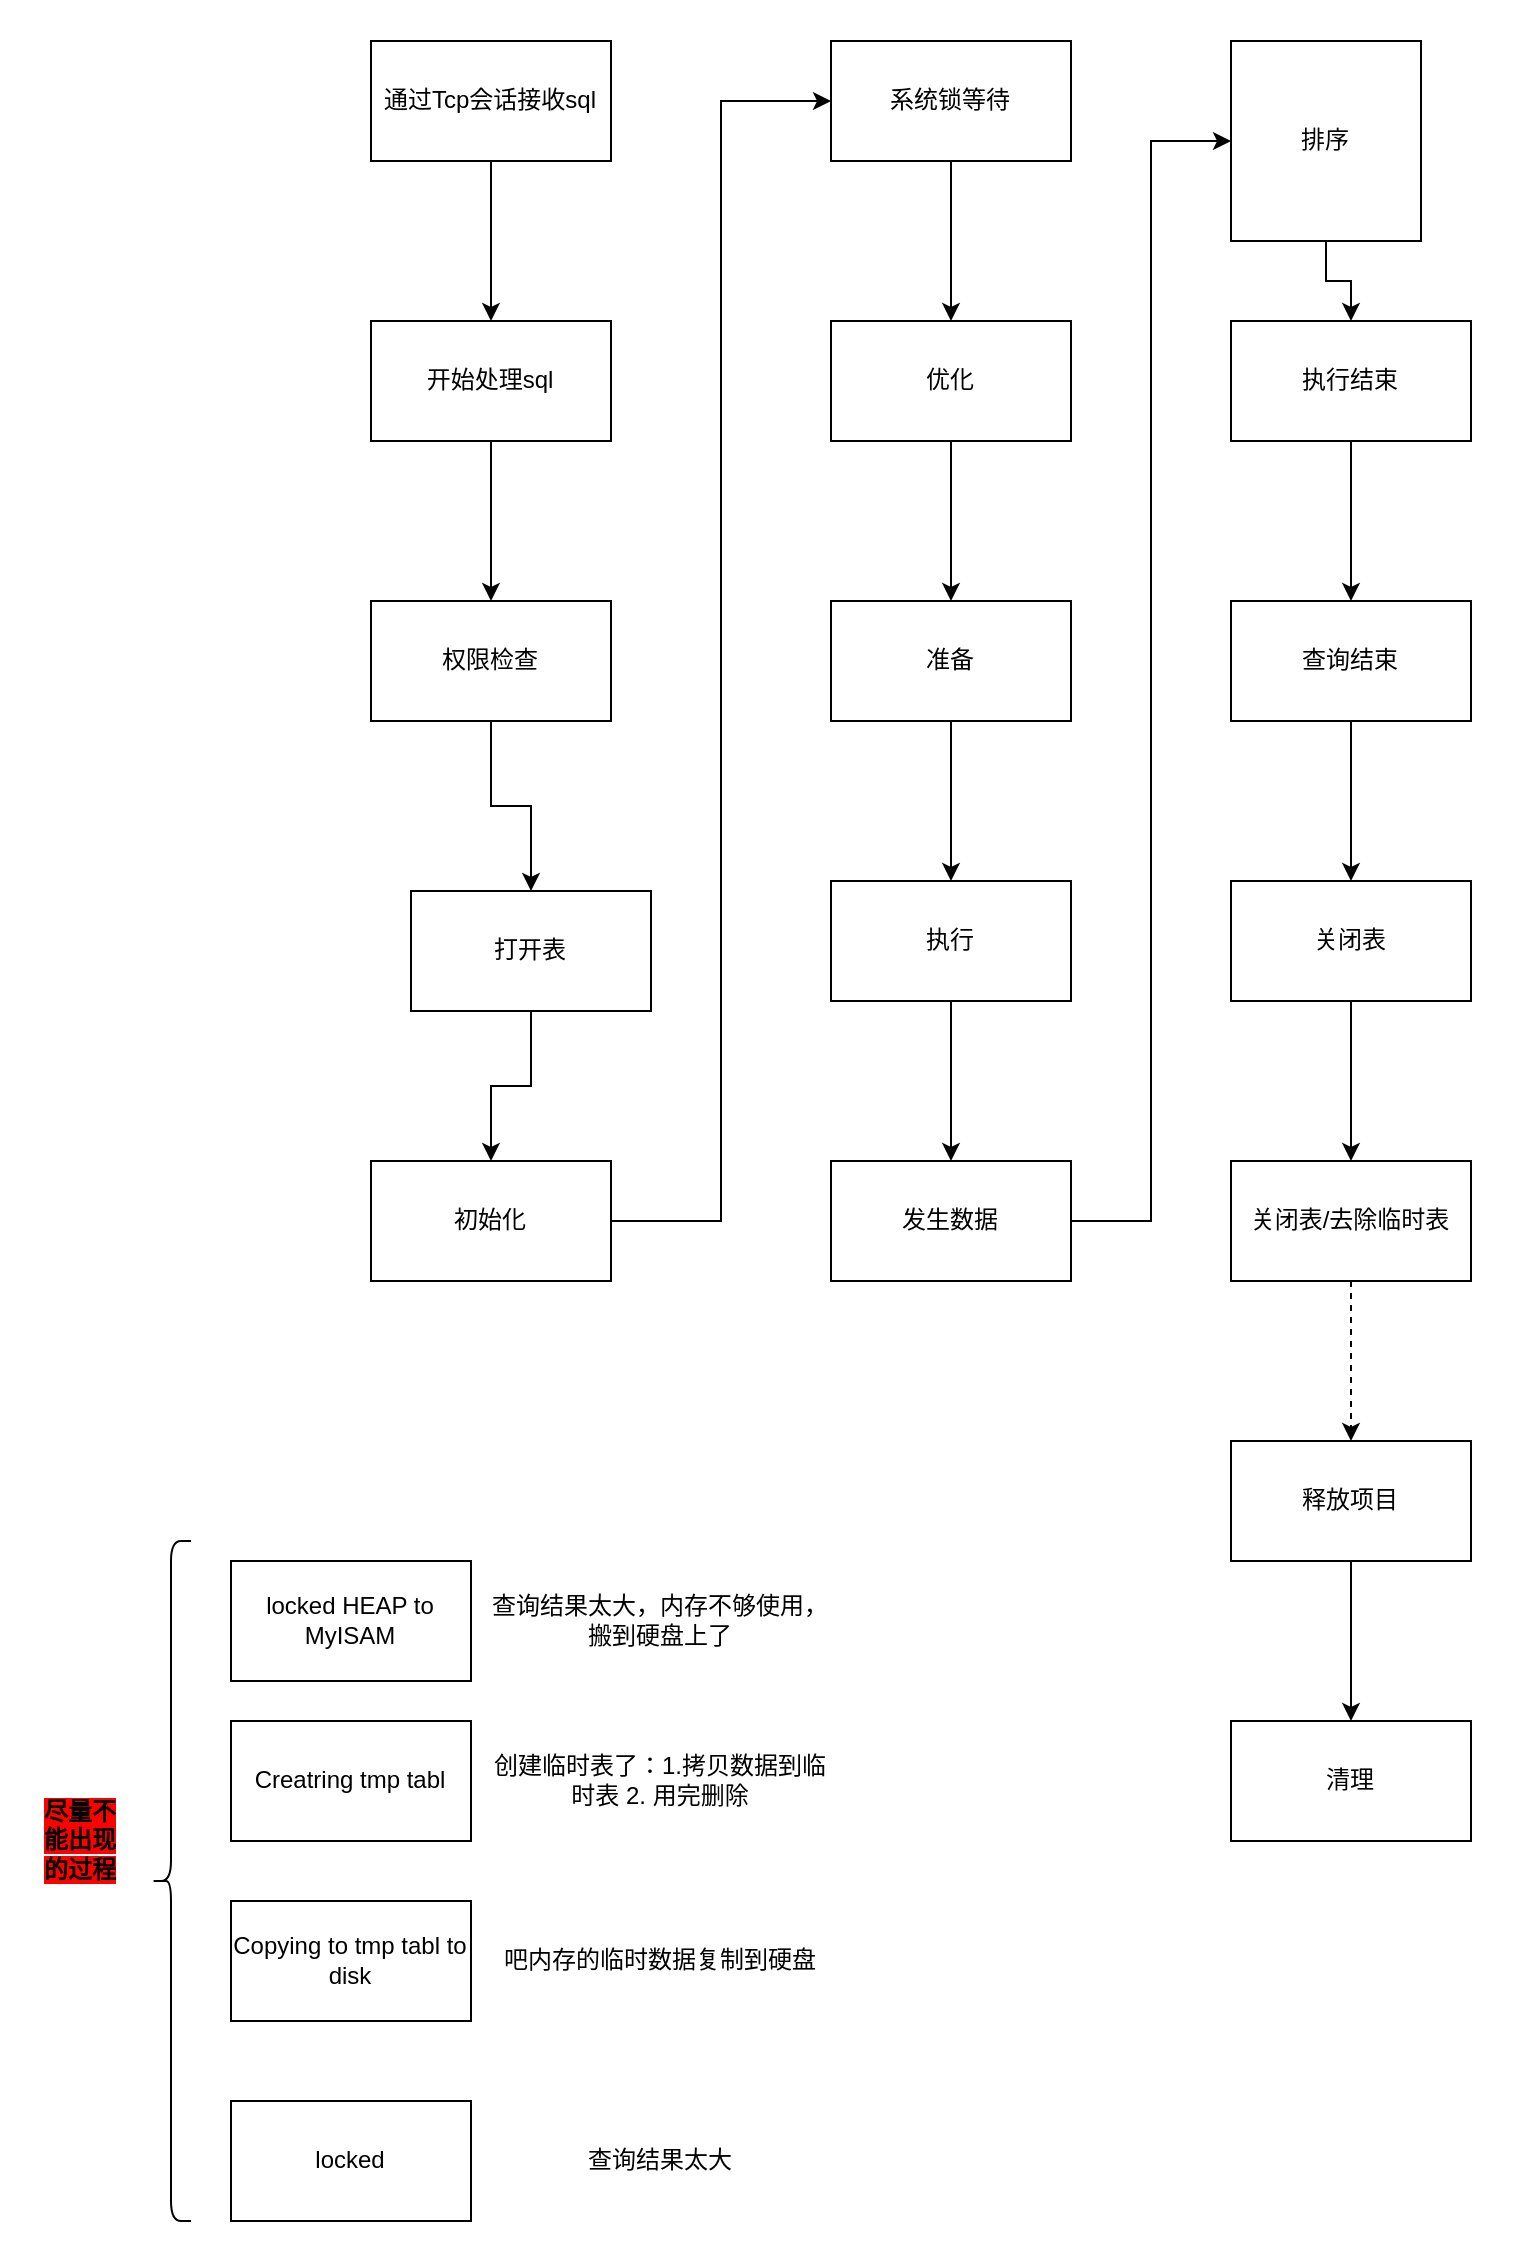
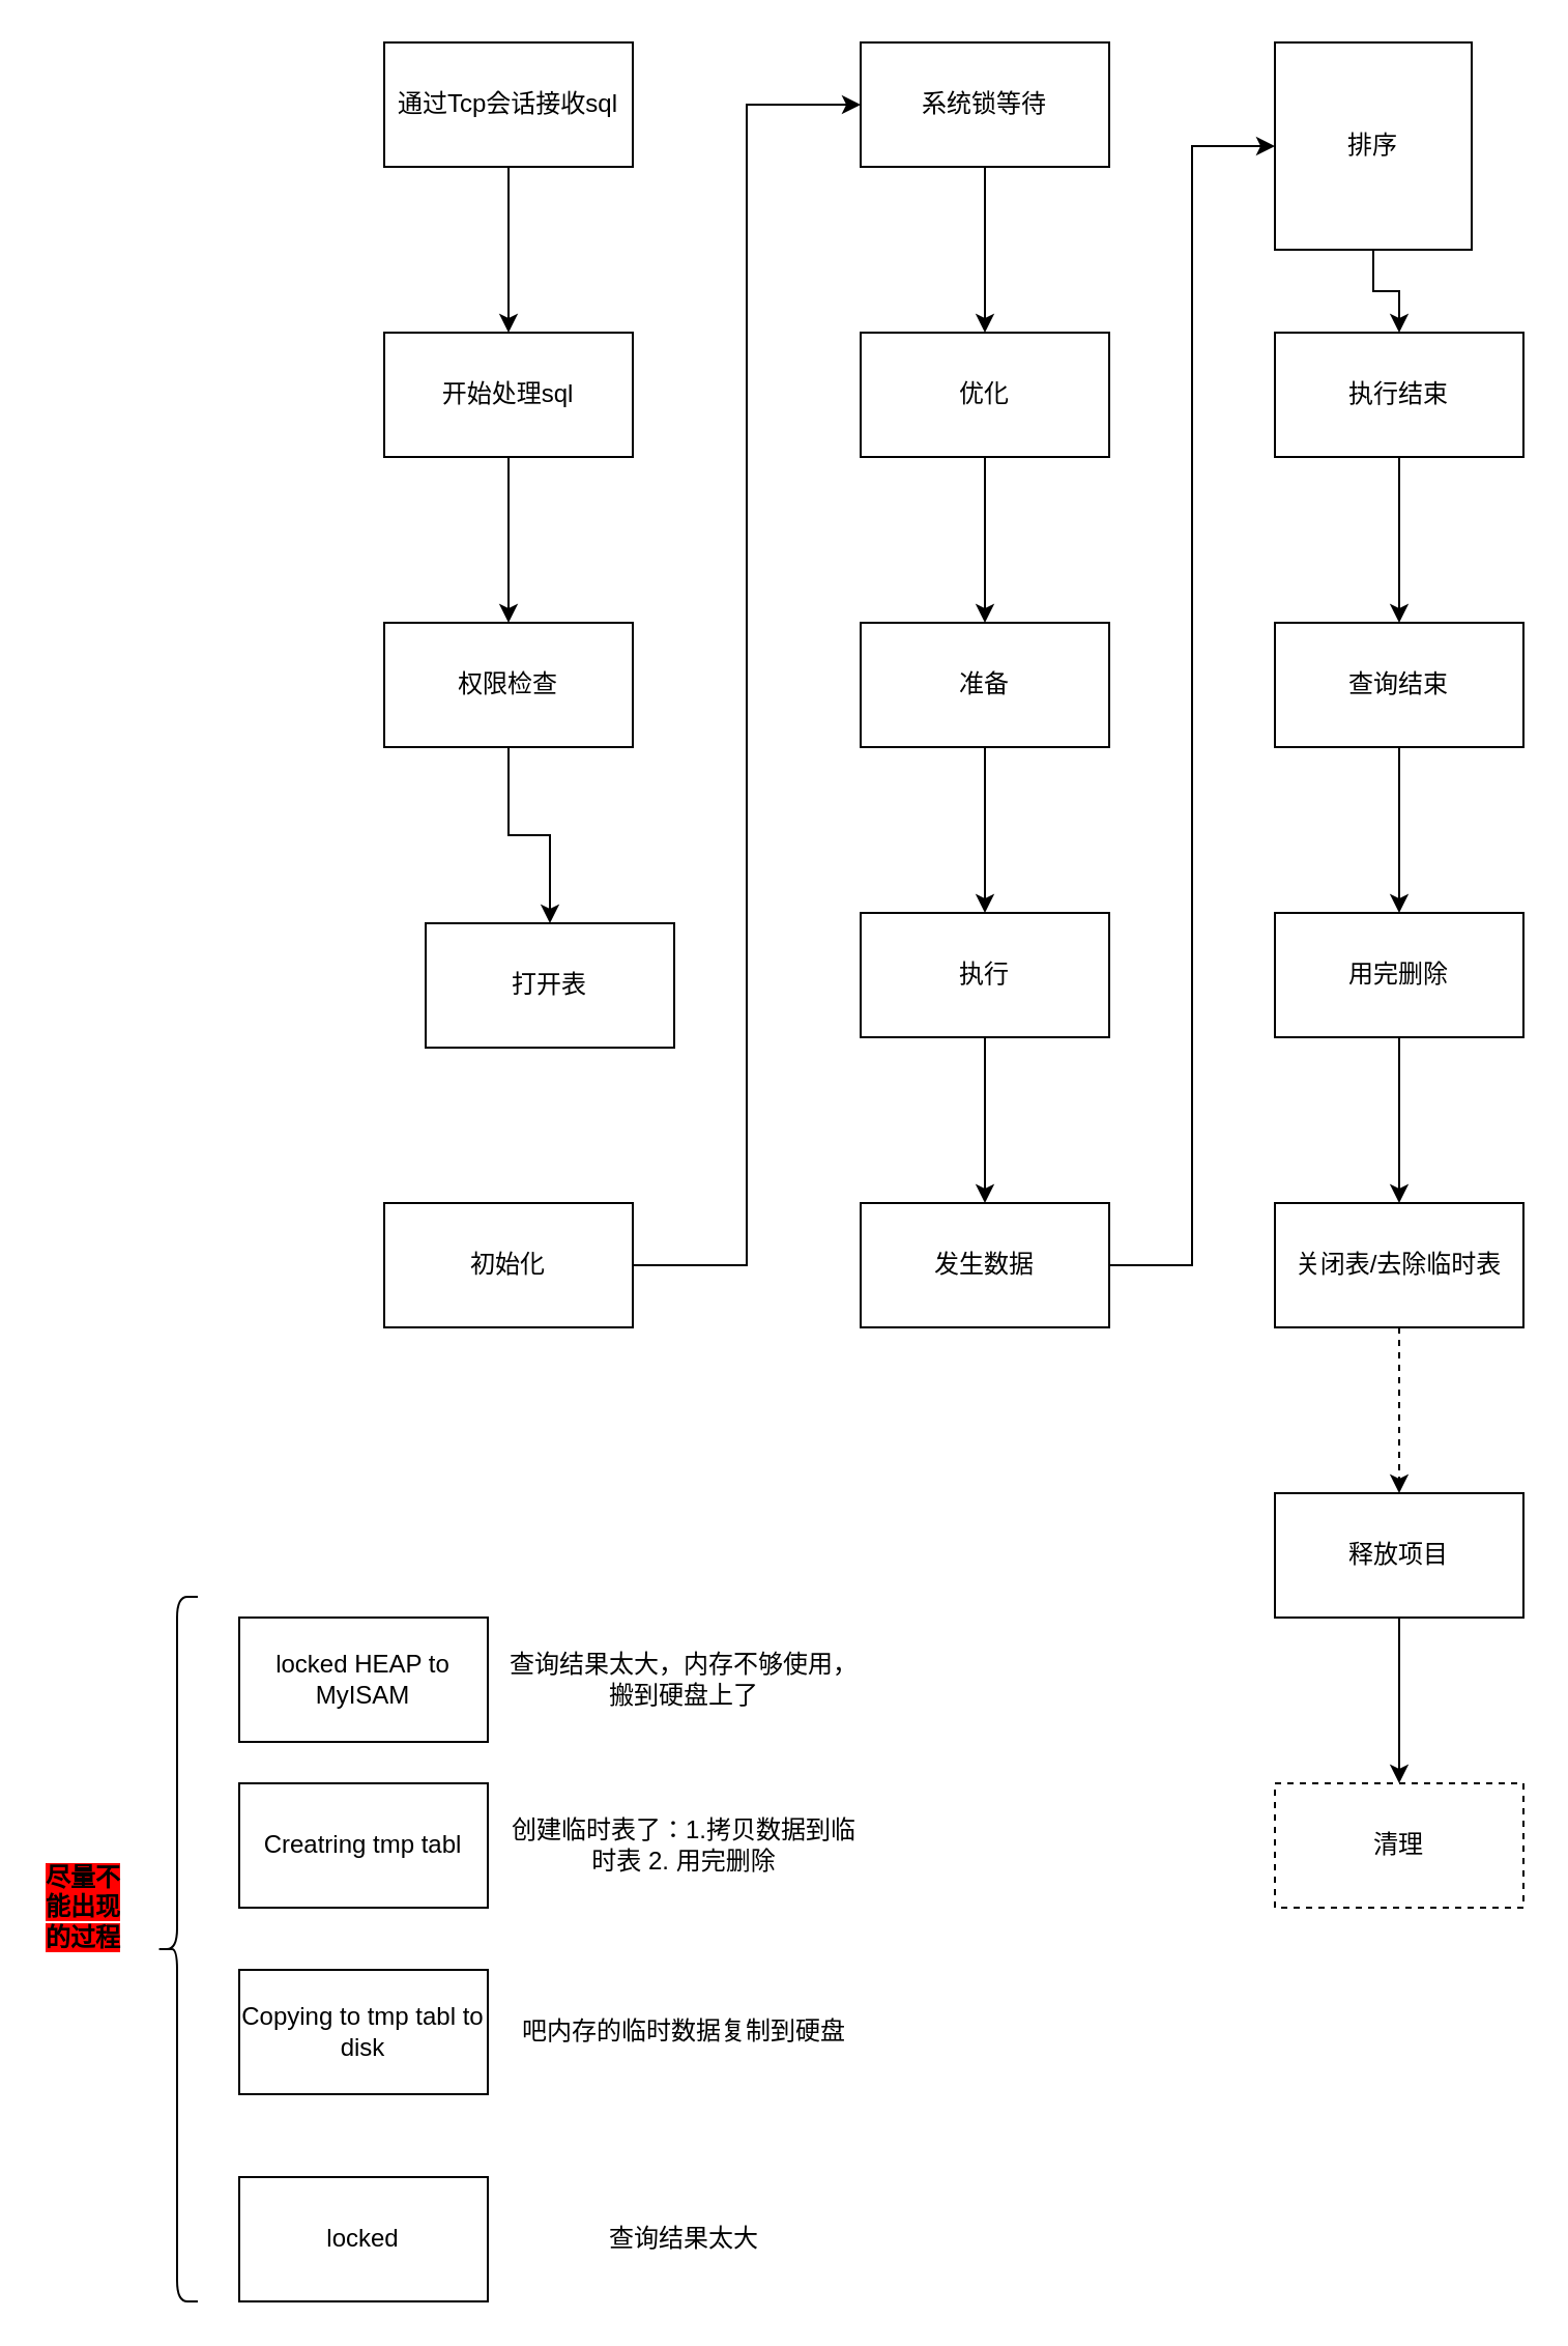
  <mxCell id="0" />
  <mxCell id="1" parent="0" />
  <mxCell id="2" value="" style="edgeStyle=orthogonalEdgeStyle;rounded=0;orthogonalLoop=1;jettySize=auto;html=1;" edge="1" parent="1" source="3" target="5"><mxGeometry relative="1" as="geometry" /></mxCell>
  <mxCell id="3" value="通过Tcp会话接收sql" style="rounded=0;whiteSpace=wrap;html=1;" vertex="1" parent="1"><mxGeometry x="185" y="20" width="120" height="60" as="geometry" /></mxCell>
  <mxCell id="4" value="" style="edgeStyle=orthogonalEdgeStyle;rounded=0;orthogonalLoop=1;jettySize=auto;html=1;" edge="1" parent="1" source="5" target="7"><mxGeometry relative="1" as="geometry" /></mxCell>
  <mxCell id="5" value="开始处理sql" style="rounded=0;whiteSpace=wrap;html=1;" vertex="1" parent="1"><mxGeometry x="185" y="160" width="120" height="60" as="geometry" /></mxCell>
  <mxCell id="6" value="" style="edgeStyle=orthogonalEdgeStyle;rounded=0;orthogonalLoop=1;jettySize=auto;html=1;" edge="1" parent="1" source="7" target="9"><mxGeometry relative="1" as="geometry" /></mxCell>
  <mxCell id="7" value="权限检查" style="rounded=0;whiteSpace=wrap;html=1;" vertex="1" parent="1"><mxGeometry x="185" y="300" width="120" height="60" as="geometry" /></mxCell>
- <mxCell id="8" value="" style="edgeStyle=orthogonalEdgeStyle;rounded=0;orthogonalLoop=1;jettySize=auto;html=1;" edge="1" parent="1" source="9" target="11"><mxGeometry relative="1" as="geometry" /></mxCell>
  <mxCell id="9" value="打开表" style="rounded=0;whiteSpace=wrap;html=1;" vertex="1" parent="1"><mxGeometry x="205" y="445" width="120" height="60" as="geometry" /></mxCell>
  <mxCell id="10" style="edgeStyle=orthogonalEdgeStyle;rounded=0;orthogonalLoop=1;jettySize=auto;html=1;exitX=1;exitY=0.5;exitDx=0;exitDy=0;entryX=0;entryY=0.5;entryDx=0;entryDy=0;" edge="1" parent="1" source="11" target="13"><mxGeometry relative="1" as="geometry" /></mxCell>
  <mxCell id="11" value="初始化" style="rounded=0;whiteSpace=wrap;html=1;" vertex="1" parent="1"><mxGeometry x="185" y="580" width="120" height="60" as="geometry" /></mxCell>
  <mxCell id="12" value="" style="edgeStyle=orthogonalEdgeStyle;rounded=0;orthogonalLoop=1;jettySize=auto;html=1;" edge="1" parent="1" source="13" target="28"><mxGeometry relative="1" as="geometry" /></mxCell>
  <mxCell id="13" value="系统锁等待" style="rounded=0;whiteSpace=wrap;html=1;" vertex="1" parent="1"><mxGeometry x="415" y="20" width="120" height="60" as="geometry" /></mxCell>
  <mxCell id="14" value="" style="edgeStyle=orthogonalEdgeStyle;rounded=0;orthogonalLoop=1;jettySize=auto;html=1;" edge="1" parent="1" source="15" target="17"><mxGeometry relative="1" as="geometry" /></mxCell>
  <mxCell id="15" value="排序" style="rounded=0;whiteSpace=wrap;html=1;" vertex="1" parent="1"><mxGeometry x="615" y="20" width="95" height="100" as="geometry" /></mxCell>
  <mxCell id="16" value="" style="edgeStyle=orthogonalEdgeStyle;rounded=0;orthogonalLoop=1;jettySize=auto;html=1;" edge="1" parent="1" source="17" target="19"><mxGeometry relative="1" as="geometry" /></mxCell>
  <mxCell id="17" value="执行结束" style="rounded=0;whiteSpace=wrap;html=1;" vertex="1" parent="1"><mxGeometry x="615" y="160" width="120" height="60" as="geometry" /></mxCell>
  <mxCell id="18" value="" style="edgeStyle=orthogonalEdgeStyle;rounded=0;orthogonalLoop=1;jettySize=auto;html=1;" edge="1" parent="1" source="19" target="21"><mxGeometry relative="1" as="geometry" /></mxCell>
  <mxCell id="19" value="查询结束" style="rounded=0;whiteSpace=wrap;html=1;" vertex="1" parent="1"><mxGeometry x="615" y="300" width="120" height="60" as="geometry" /></mxCell>
  <mxCell id="20" value="" style="edgeStyle=orthogonalEdgeStyle;rounded=0;orthogonalLoop=1;jettySize=auto;html=1;" edge="1" parent="1" source="21" target="23"><mxGeometry relative="1" as="geometry" /></mxCell>
- <mxCell id="21" value="关闭表" style="rounded=0;whiteSpace=wrap;html=1;" vertex="1" parent="1"><mxGeometry x="615" y="440" width="120" height="60" as="geometry" /></mxCell>
+ <mxCell id="21" value="用完删除" style="rounded=0;whiteSpace=wrap;html=1;" vertex="1" parent="1"><mxGeometry x="615" y="440" width="120" height="60" as="geometry" /></mxCell>
  <mxCell id="22" value="" style="edgeStyle=orthogonalEdgeStyle;rounded=0;orthogonalLoop=1;jettySize=auto;html=1;dashed=1;" edge="1" parent="1" source="23" target="25"><mxGeometry relative="1" as="geometry" /></mxCell>
  <mxCell id="23" value="关闭表/去除临时表" style="rounded=0;whiteSpace=wrap;html=1;" vertex="1" parent="1"><mxGeometry x="615" y="580" width="120" height="60" as="geometry" /></mxCell>
  <mxCell id="24" value="" style="edgeStyle=orthogonalEdgeStyle;rounded=0;orthogonalLoop=1;jettySize=auto;html=1;" edge="1" parent="1" source="25" target="26"><mxGeometry relative="1" as="geometry" /></mxCell>
  <mxCell id="25" value="释放项目" style="rounded=0;whiteSpace=wrap;html=1;" vertex="1" parent="1"><mxGeometry x="615" y="720" width="120" height="60" as="geometry" /></mxCell>
- <mxCell id="26" value="清理" style="rounded=0;whiteSpace=wrap;html=1;" vertex="1" parent="1"><mxGeometry x="615" y="860" width="120" height="60" as="geometry" /></mxCell>
+ <mxCell id="26" value="清理" style="rounded=0;whiteSpace=wrap;html=1;dashed=1;" vertex="1" parent="1"><mxGeometry x="615" y="860" width="120" height="60" as="geometry" /></mxCell>
  <mxCell id="27" value="" style="edgeStyle=orthogonalEdgeStyle;rounded=0;orthogonalLoop=1;jettySize=auto;html=1;" edge="1" parent="1" source="28" target="30"><mxGeometry relative="1" as="geometry" /></mxCell>
  <mxCell id="28" value="优化" style="rounded=0;whiteSpace=wrap;html=1;" vertex="1" parent="1"><mxGeometry x="415" y="160" width="120" height="60" as="geometry" /></mxCell>
  <mxCell id="29" value="" style="edgeStyle=orthogonalEdgeStyle;rounded=0;orthogonalLoop=1;jettySize=auto;html=1;" edge="1" parent="1" source="30" target="32"><mxGeometry relative="1" as="geometry" /></mxCell>
  <mxCell id="30" value="准备" style="rounded=0;whiteSpace=wrap;html=1;" vertex="1" parent="1"><mxGeometry x="415" y="300" width="120" height="60" as="geometry" /></mxCell>
  <mxCell id="31" value="" style="edgeStyle=orthogonalEdgeStyle;rounded=0;orthogonalLoop=1;jettySize=auto;html=1;" edge="1" parent="1" source="32" target="34"><mxGeometry relative="1" as="geometry" /></mxCell>
  <mxCell id="32" value="执行" style="rounded=0;whiteSpace=wrap;html=1;" vertex="1" parent="1"><mxGeometry x="415" y="440" width="120" height="60" as="geometry" /></mxCell>
  <mxCell id="33" style="edgeStyle=orthogonalEdgeStyle;rounded=0;orthogonalLoop=1;jettySize=auto;html=1;exitX=1;exitY=0.5;exitDx=0;exitDy=0;entryX=0;entryY=0.5;entryDx=0;entryDy=0;" edge="1" parent="1" source="34" target="15"><mxGeometry relative="1" as="geometry" /></mxCell>
  <mxCell id="34" value="发生数据" style="rounded=0;whiteSpace=wrap;html=1;" vertex="1" parent="1"><mxGeometry x="415" y="580" width="120" height="60" as="geometry" /></mxCell>
  <mxCell id="35" value="" style="shape=curlyBracket;whiteSpace=wrap;html=1;rounded=1;" vertex="1" parent="1"><mxGeometry x="75" y="770" width="20" height="340" as="geometry" /></mxCell>
  <mxCell id="36" value="&lt;b style=&quot;background-color: rgb(255 , 0 , 0)&quot;&gt;尽量不能出现的过程&lt;/b&gt;" style="text;html=1;strokeColor=none;fillColor=none;align=center;verticalAlign=middle;whiteSpace=wrap;rounded=0;" vertex="1" parent="1"><mxGeometry x="20" y="910" width="40" height="20" as="geometry" /></mxCell>
  <mxCell id="37" value="locked HEAP to MyISAM" style="rounded=0;whiteSpace=wrap;html=1;" vertex="1" parent="1"><mxGeometry x="115" y="780" width="120" height="60" as="geometry" /></mxCell>
  <mxCell id="38" value="Creatring tmp tabl" style="rounded=0;whiteSpace=wrap;html=1;" vertex="1" parent="1"><mxGeometry x="115" y="860" width="120" height="60" as="geometry" /></mxCell>
  <mxCell id="39" value="Copying to tmp tabl to disk" style="rounded=0;whiteSpace=wrap;html=1;" vertex="1" parent="1"><mxGeometry x="115" y="950" width="120" height="60" as="geometry" /></mxCell>
  <mxCell id="40" value="查询结果太大，内存不够使用，搬到硬盘上了" style="text;html=1;strokeColor=none;fillColor=none;align=center;verticalAlign=middle;whiteSpace=wrap;rounded=0;" vertex="1" parent="1"><mxGeometry x="245" y="800" width="170" height="20" as="geometry" /></mxCell>
  <mxCell id="41" value="创建临时表了：1.拷贝数据到临时表 2. 用完删除" style="text;html=1;strokeColor=none;fillColor=none;align=center;verticalAlign=middle;whiteSpace=wrap;rounded=0;" vertex="1" parent="1"><mxGeometry x="245" y="880" width="170" height="20" as="geometry" /></mxCell>
  <mxCell id="42" value="吧内存的临时数据复制到硬盘" style="text;html=1;strokeColor=none;fillColor=none;align=center;verticalAlign=middle;whiteSpace=wrap;rounded=0;" vertex="1" parent="1"><mxGeometry x="245" y="970" width="170" height="20" as="geometry" /></mxCell>
  <mxCell id="43" value="locked" style="rounded=0;whiteSpace=wrap;html=1;" vertex="1" parent="1"><mxGeometry x="115" y="1050" width="120" height="60" as="geometry" /></mxCell>
  <mxCell id="44" value="查询结果太大" style="text;html=1;strokeColor=none;fillColor=none;align=center;verticalAlign=middle;whiteSpace=wrap;rounded=0;" vertex="1" parent="1"><mxGeometry x="245" y="1070" width="170" height="20" as="geometry" /></mxCell>
